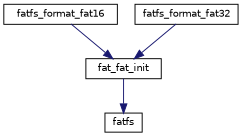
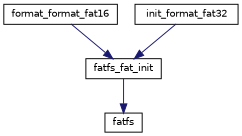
  digraph {
    rankdir=TB
    node [color=black fillcolor=white fontname=Helvetica fontsize=10 shape=record style=filled]
    edge [color=midnightblue fontname=Helvetica fontsize=10 labelfontname=Helvetica labelfontsize=10 style=solid]
-   n1 [height=0.2 label=fatfs_format_fat16 width=0.4]
-   n2 [height=0.2 label=fat_fat_init width=0.4]
-   n3 [height=0.2 label=fatfs_format_fat32 width=0.4]
+   n1 [height=0.2 label=format_format_fat16 width=0.4]
+   n2 [height=0.2 label=fatfs_fat_init width=0.4]
+   n3 [height=0.2 label=init_format_fat32 width=0.4]
    n4 [height=0.2 label=fatfs width=0.4]
    n1 -> n2
    n2 -> n4
    n3 -> n2
  }
